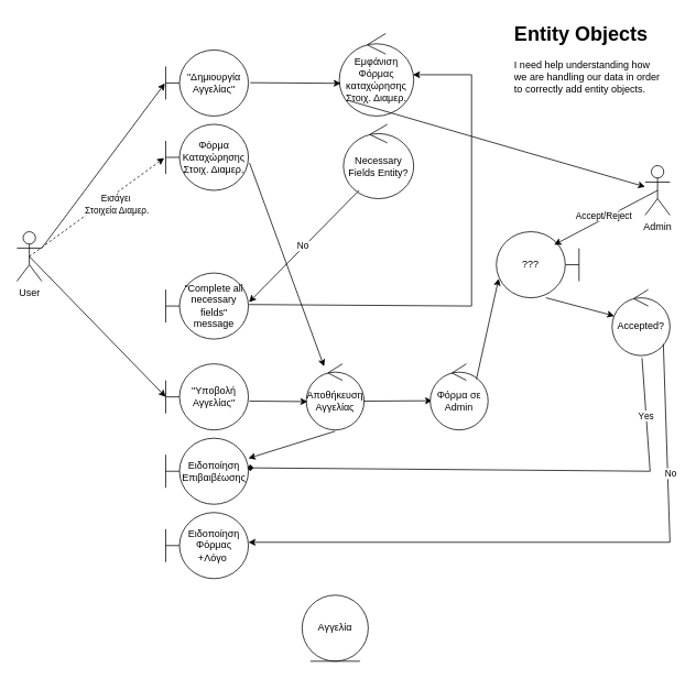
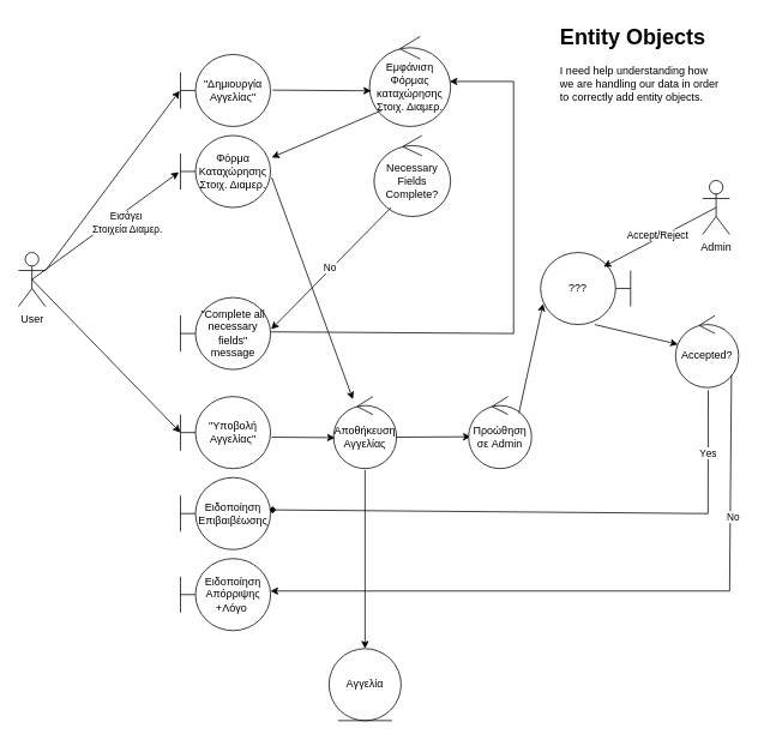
  <mxCell id="0" />
  <mxCell id="1" parent="0" />
  <mxCell id="2" value="&quot;Δημιουργία Αγγελίας&quot;" style="shape=umlBoundary;whiteSpace=wrap;html=1;" parent="1" vertex="1"><mxGeometry x="200" y="60" width="100" height="80" as="geometry" /></mxCell>
  <mxCell id="3" value="User&lt;div&gt;&lt;br&gt;&lt;/div&gt;" style="shape=umlActor;verticalLabelPosition=bottom;verticalAlign=top;html=1;outlineConnect=0;" parent="1" vertex="1"><mxGeometry x="20" y="280" width="30" height="60" as="geometry" /></mxCell>
  <mxCell id="4" value="" style="endArrow=classic;html=1;rounded=0;exitX=1;exitY=0.333;exitDx=0;exitDy=0;exitPerimeter=0;entryX=-0.01;entryY=0.505;entryDx=0;entryDy=0;entryPerimeter=0;" parent="1" source="3" target="2" edge="1"><mxGeometry width="50" height="50" relative="1" as="geometry"><mxPoint x="140" y="210" as="sourcePoint" /><mxPoint x="190" y="160" as="targetPoint" /></mxGeometry></mxCell>
  <mxCell id="5" value="Eμφάνιση Φόρμας καταχώρησης Στοιχ. Διαμερ." style="ellipse;shape=umlControl;whiteSpace=wrap;html=1;" parent="1" vertex="1"><mxGeometry x="410" y="40" width="90" height="100" as="geometry" /></mxCell>
  <mxCell id="6" value="" style="endArrow=classic;html=1;rounded=0;exitX=1.022;exitY=0.495;exitDx=0;exitDy=0;exitPerimeter=0;entryX=0.02;entryY=0.604;entryDx=0;entryDy=0;entryPerimeter=0;" parent="1" source="2" target="5" edge="1"><mxGeometry width="50" height="50" relative="1" as="geometry"><mxPoint x="360" y="200" as="sourcePoint" /><mxPoint x="410" y="150" as="targetPoint" /></mxGeometry></mxCell>
  <mxCell id="7" value="Φόρμα Καταχώρησης Στοιχ. Διαμερ." style="shape=umlBoundary;whiteSpace=wrap;html=1;" parent="1" vertex="1"><mxGeometry x="200" y="150" width="100" height="80" as="geometry" /></mxCell>
- <mxCell id="8" value="" style="endArrow=classic;html=1;rounded=0;exitX=0.153;exitY=0.82;exitDx=0;exitDy=0;exitPerimeter=0;" parent="1" source="5" target="25" edge="1"><mxGeometry width="50" height="50" relative="1" as="geometry"><mxPoint x="370" y="210" as="sourcePoint" /><mxPoint x="420" y="160" as="targetPoint" /></mxGeometry></mxCell>
- <mxCell id="9" value="" style="endArrow=classic;html=1;rounded=0;exitX=0.5;exitY=0.5;exitDx=0;exitDy=0;exitPerimeter=0;entryX=-0.018;entryY=0.51;entryDx=0;entryDy=0;entryPerimeter=0;dashed=1;" parent="1" source="3" target="7" edge="1"><mxGeometry width="50" height="50" relative="1" as="geometry"><mxPoint x="110" y="280" as="sourcePoint" /><mxPoint x="160" y="230" as="targetPoint" /></mxGeometry></mxCell>
+ <mxCell id="8" value="" style="endArrow=classic;html=1;rounded=0;exitX=0.153;exitY=0.82;exitDx=0;exitDy=0;exitPerimeter=0;entryX=1.014;entryY=0.305;entryDx=0;entryDy=0;entryPerimeter=0;" parent="1" source="5" target="7" edge="1"><mxGeometry width="50" height="50" relative="1" as="geometry"><mxPoint x="370" y="210" as="sourcePoint" /><mxPoint x="420" y="160" as="targetPoint" /></mxGeometry></mxCell>
+ <mxCell id="9" value="" style="endArrow=classic;html=1;rounded=0;exitX=0.5;exitY=0.5;exitDx=0;exitDy=0;exitPerimeter=0;entryX=-0.018;entryY=0.51;entryDx=0;entryDy=0;entryPerimeter=0;" parent="1" source="3" target="7" edge="1"><mxGeometry width="50" height="50" relative="1" as="geometry"><mxPoint x="110" y="280" as="sourcePoint" /><mxPoint x="160" y="230" as="targetPoint" /></mxGeometry></mxCell>
  <mxCell id="10" value="Εισάγει&amp;nbsp;&lt;div&gt;Στοιχεία Διαμερ.&lt;/div&gt;" style="edgeLabel;html=1;align=center;verticalAlign=middle;resizable=0;points=[];" parent="9" vertex="1" connectable="0"><mxGeometry x="0.023" y="3" relative="1" as="geometry"><mxPoint x="24" as="offset" /></mxGeometry></mxCell>
  <mxCell id="11" value="&quot;Complete all necessary fields&quot;&lt;div&gt;message&lt;/div&gt;" style="shape=umlBoundary;whiteSpace=wrap;html=1;" parent="1" vertex="1"><mxGeometry x="200" y="330" width="100" height="80" as="geometry" /></mxCell>
- <mxCell id="12" value="Νecessary Fields Entity?" style="ellipse;shape=umlControl;whiteSpace=wrap;html=1;" parent="1" vertex="1"><mxGeometry x="415" y="150" width="85" height="90" as="geometry" /></mxCell>
+ <mxCell id="12" value="Νecessary Fields Complete?" style="ellipse;shape=umlControl;whiteSpace=wrap;html=1;" parent="1" vertex="1"><mxGeometry x="415" y="150" width="85" height="90" as="geometry" /></mxCell>
  <mxCell id="13" value="" style="endArrow=classic;html=1;rounded=0;exitX=1.014;exitY=0.585;exitDx=0;exitDy=0;exitPerimeter=0;" parent="1" source="7" target="19" edge="1"><mxGeometry width="50" height="50" relative="1" as="geometry"><mxPoint x="340" y="300" as="sourcePoint" /><mxPoint x="390" y="250" as="targetPoint" /></mxGeometry></mxCell>
  <mxCell id="14" value="" style="endArrow=classic;html=1;rounded=0;entryX=1.008;entryY=0.441;entryDx=0;entryDy=0;entryPerimeter=0;" parent="1" target="11" edge="1"><mxGeometry width="50" height="50" relative="1" as="geometry"><mxPoint x="433.963" y="230" as="sourcePoint" /><mxPoint x="310" y="364.05" as="targetPoint" /></mxGeometry></mxCell>
  <mxCell id="15" value="No" style="edgeLabel;html=1;align=center;verticalAlign=middle;resizable=0;points=[];" parent="14" vertex="1" connectable="0"><mxGeometry x="-0.003" y="-3" relative="1" as="geometry"><mxPoint y="1" as="offset" /></mxGeometry></mxCell>
  <mxCell id="16" value="" style="endArrow=classic;html=1;rounded=0;exitX=1.008;exitY=0.477;exitDx=0;exitDy=0;exitPerimeter=0;" parent="1" source="11" edge="1"><mxGeometry width="50" height="50" relative="1" as="geometry"><mxPoint x="320" y="390" as="sourcePoint" /><mxPoint x="499" y="90" as="targetPoint" /><Array as="points"><mxPoint x="570" y="370" /><mxPoint x="570" y="90" /></Array></mxGeometry></mxCell>
  <mxCell id="17" value="&quot;Yποβολή Αγγελίας&quot;" style="shape=umlBoundary;whiteSpace=wrap;html=1;" parent="1" vertex="1"><mxGeometry x="200" y="440" width="100" height="80" as="geometry" /></mxCell>
  <mxCell id="18" value="" style="endArrow=classic;html=1;rounded=0;exitX=0.5;exitY=0.5;exitDx=0;exitDy=0;exitPerimeter=0;entryX=0;entryY=0.5;entryDx=0;entryDy=0;entryPerimeter=0;" parent="1" source="3" target="17" edge="1"><mxGeometry width="50" height="50" relative="1" as="geometry"><mxPoint x="100" y="470" as="sourcePoint" /><mxPoint x="150" y="420" as="targetPoint" /></mxGeometry></mxCell>
  <mxCell id="19" value="Aποθήκευση Αγγελίας" style="ellipse;shape=umlControl;whiteSpace=wrap;html=1;" parent="1" vertex="1"><mxGeometry x="370" y="440" width="70" height="80" as="geometry" /></mxCell>
  <mxCell id="20" value="" style="endArrow=classic;html=1;rounded=0;exitX=1.012;exitY=0.564;exitDx=0;exitDy=0;exitPerimeter=0;entryX=0.022;entryY=0.571;entryDx=0;entryDy=0;entryPerimeter=0;" parent="1" source="17" target="19" edge="1"><mxGeometry width="50" height="50" relative="1" as="geometry"><mxPoint x="360" y="490" as="sourcePoint" /><mxPoint x="410" y="440" as="targetPoint" /></mxGeometry></mxCell>
  <mxCell id="21" value="" style="endArrow=classic;html=1;rounded=0;exitX=0.993;exitY=0.564;exitDx=0;exitDy=0;exitPerimeter=0;entryX=0.035;entryY=0.558;entryDx=0;entryDy=0;entryPerimeter=0;" parent="1" source="19" target="22" edge="1"><mxGeometry width="50" height="50" relative="1" as="geometry"><mxPoint x="500" y="500" as="sourcePoint" /><mxPoint x="520" y="483" as="targetPoint" /></mxGeometry></mxCell>
- <mxCell id="22" value="Φόρμα σε Admin" style="ellipse;shape=umlControl;whiteSpace=wrap;html=1;" parent="1" vertex="1"><mxGeometry x="520" y="440" width="70" height="80" as="geometry" /></mxCell>
+ <mxCell id="22" value="Προώθηση σε Admin" style="ellipse;shape=umlControl;whiteSpace=wrap;html=1;" parent="1" vertex="1"><mxGeometry x="520" y="440" width="70" height="80" as="geometry" /></mxCell>
  <mxCell id="23" value="???" style="shape=umlBoundary;whiteSpace=wrap;html=1;direction=west;" parent="1" vertex="1"><mxGeometry x="600" y="280" width="100" height="80" as="geometry" /></mxCell>
  <mxCell id="24" value="" style="endArrow=classic;html=1;rounded=0;entryX=0.972;entryY=0.29;entryDx=0;entryDy=0;entryPerimeter=0;exitX=0.798;exitY=0.23;exitDx=0;exitDy=0;exitPerimeter=0;" parent="1" source="22" target="23" edge="1"><mxGeometry width="50" height="50" relative="1" as="geometry"><mxPoint x="610" y="430" as="sourcePoint" /><mxPoint x="660" y="380" as="targetPoint" /></mxGeometry></mxCell>
  <mxCell id="25" value="&lt;div&gt;Αdmin&lt;/div&gt;" style="shape=umlActor;verticalLabelPosition=bottom;verticalAlign=top;html=1;outlineConnect=0;" parent="1" vertex="1"><mxGeometry x="780" y="200" width="30" height="60" as="geometry" /></mxCell>
  <mxCell id="26" value="" style="endArrow=classic;html=1;rounded=0;exitX=0.5;exitY=0.5;exitDx=0;exitDy=0;exitPerimeter=0;entryX=0.301;entryY=0.802;entryDx=0;entryDy=0;entryPerimeter=0;" parent="1" source="25" target="23" edge="1"><mxGeometry width="50" height="50" relative="1" as="geometry"><mxPoint x="670" y="220" as="sourcePoint" /><mxPoint x="720" y="170" as="targetPoint" /></mxGeometry></mxCell>
  <mxCell id="27" value="Accept/Reject" style="edgeLabel;html=1;align=center;verticalAlign=middle;resizable=0;points=[];" parent="26" vertex="1" connectable="0"><mxGeometry x="0.326" y="1" relative="1" as="geometry"><mxPoint x="17" y="-14" as="offset" /></mxGeometry></mxCell>
- <mxCell id="28" value="Accepted?" style="ellipse;shape=umlControl;whiteSpace=wrap;html=1;" parent="1" vertex="1"><mxGeometry x="740" y="350" width="70" height="80" as="geometry" /></mxCell>
+ <mxCell id="28" value="Accepted?" style="ellipse;shape=umlControl;whiteSpace=wrap;html=1;" parent="1" vertex="1"><mxGeometry x="750" y="350" width="70" height="80" as="geometry" /></mxCell>
  <mxCell id="29" value="" style="endArrow=classic;html=1;rounded=0;exitX=0.4;exitY=0;exitDx=0;exitDy=0;exitPerimeter=0;entryX=0.038;entryY=0.4;entryDx=0;entryDy=0;entryPerimeter=0;" parent="1" source="23" target="28" edge="1"><mxGeometry width="50" height="50" relative="1" as="geometry"><mxPoint x="710" y="420" as="sourcePoint" /><mxPoint x="760" y="370" as="targetPoint" /></mxGeometry></mxCell>
  <mxCell id="30" value="" style="endArrow=diamond;html=1;rounded=0;exitX=0.517;exitY=1.036;exitDx=0;exitDy=0;exitPerimeter=0;entryX=0.981;entryY=0.448;entryDx=0;entryDy=0;entryPerimeter=0;" parent="1" source="28" target="32" edge="1"><mxGeometry width="50" height="50" relative="1" as="geometry"><mxPoint x="610" y="630" as="sourcePoint" /><mxPoint x="350" y="570" as="targetPoint" /><Array as="points"><mxPoint x="786" y="570" /></Array></mxGeometry></mxCell>
  <mxCell id="31" value="Υes" style="edgeLabel;html=1;align=center;verticalAlign=middle;resizable=0;points=[];" parent="30" vertex="1" connectable="0"><mxGeometry x="-0.776" y="-1" relative="1" as="geometry"><mxPoint as="offset" /></mxGeometry></mxCell>
  <mxCell id="32" value="Eιδοποίηση Επιβαιβέωσης" style="shape=umlBoundary;whiteSpace=wrap;html=1;" parent="1" vertex="1"><mxGeometry x="200" y="530" width="100" height="80" as="geometry" /></mxCell>
- <mxCell id="33" value="Ειδοποίηση Φόρμας&lt;div&gt;+Λόγο&amp;nbsp;&lt;/div&gt;" style="shape=umlBoundary;whiteSpace=wrap;html=1;" parent="1" vertex="1"><mxGeometry x="200" y="620" width="100" height="80" as="geometry" /></mxCell>
+ <mxCell id="33" value="Ειδοποίηση Απόρριψης&lt;div&gt;+Λόγο&amp;nbsp;&lt;/div&gt;" style="shape=umlBoundary;whiteSpace=wrap;html=1;" parent="1" vertex="1"><mxGeometry x="200" y="620" width="100" height="80" as="geometry" /></mxCell>
  <mxCell id="34" value="" style="endArrow=classic;html=1;rounded=0;exitX=0.886;exitY=0.825;exitDx=0;exitDy=0;exitPerimeter=0;" parent="1" source="28" edge="1"><mxGeometry width="50" height="50" relative="1" as="geometry"><mxPoint x="830" y="470" as="sourcePoint" /><mxPoint x="300" y="656" as="targetPoint" /><Array as="points"><mxPoint x="810" y="656" /></Array></mxGeometry></mxCell>
  <mxCell id="35" value="No" style="edgeLabel;html=1;align=center;verticalAlign=middle;resizable=0;points=[];" parent="34" vertex="1" connectable="0"><mxGeometry x="-0.58" y="3" relative="1" as="geometry"><mxPoint y="-1" as="offset" /></mxGeometry></mxCell>
  <mxCell id="36" value="&lt;h1 style=&quot;margin-top: 0px;&quot;&gt;Entity Objects&lt;/h1&gt;&lt;div&gt;I need help understanding how we are handling our data in order to correctly add entity objects.&lt;/div&gt;" style="text;html=1;whiteSpace=wrap;overflow=hidden;rounded=0;" parent="1" vertex="1"><mxGeometry x="620" y="20" width="180" height="120" as="geometry" /></mxCell>
- <mxCell id="37" value="" style="endArrow=classic;html=1;rounded=0;exitX=0.5;exitY=1.019;exitDx=0;exitDy=0;exitPerimeter=0;" parent="1" source="19" target="32" edge="1"><mxGeometry width="50" height="50" relative="1" as="geometry"><mxPoint x="450" y="760" as="sourcePoint" /><mxPoint x="405" y="710" as="targetPoint" /></mxGeometry></mxCell>
+ <mxCell id="37" value="" style="endArrow=classic;html=1;rounded=0;exitX=0.5;exitY=1.019;exitDx=0;exitDy=0;exitPerimeter=0;entryX=0.5;entryY=0;entryDx=0;entryDy=0;" parent="1" source="19" target="38" edge="1"><mxGeometry width="50" height="50" relative="1" as="geometry"><mxPoint x="450" y="760" as="sourcePoint" /><mxPoint x="405" y="710" as="targetPoint" /></mxGeometry></mxCell>
  <mxCell id="38" value="Aγγελία" style="ellipse;shape=umlEntity;whiteSpace=wrap;html=1;" parent="1" vertex="1"><mxGeometry x="365" y="720" width="80" height="80" as="geometry" /></mxCell>
